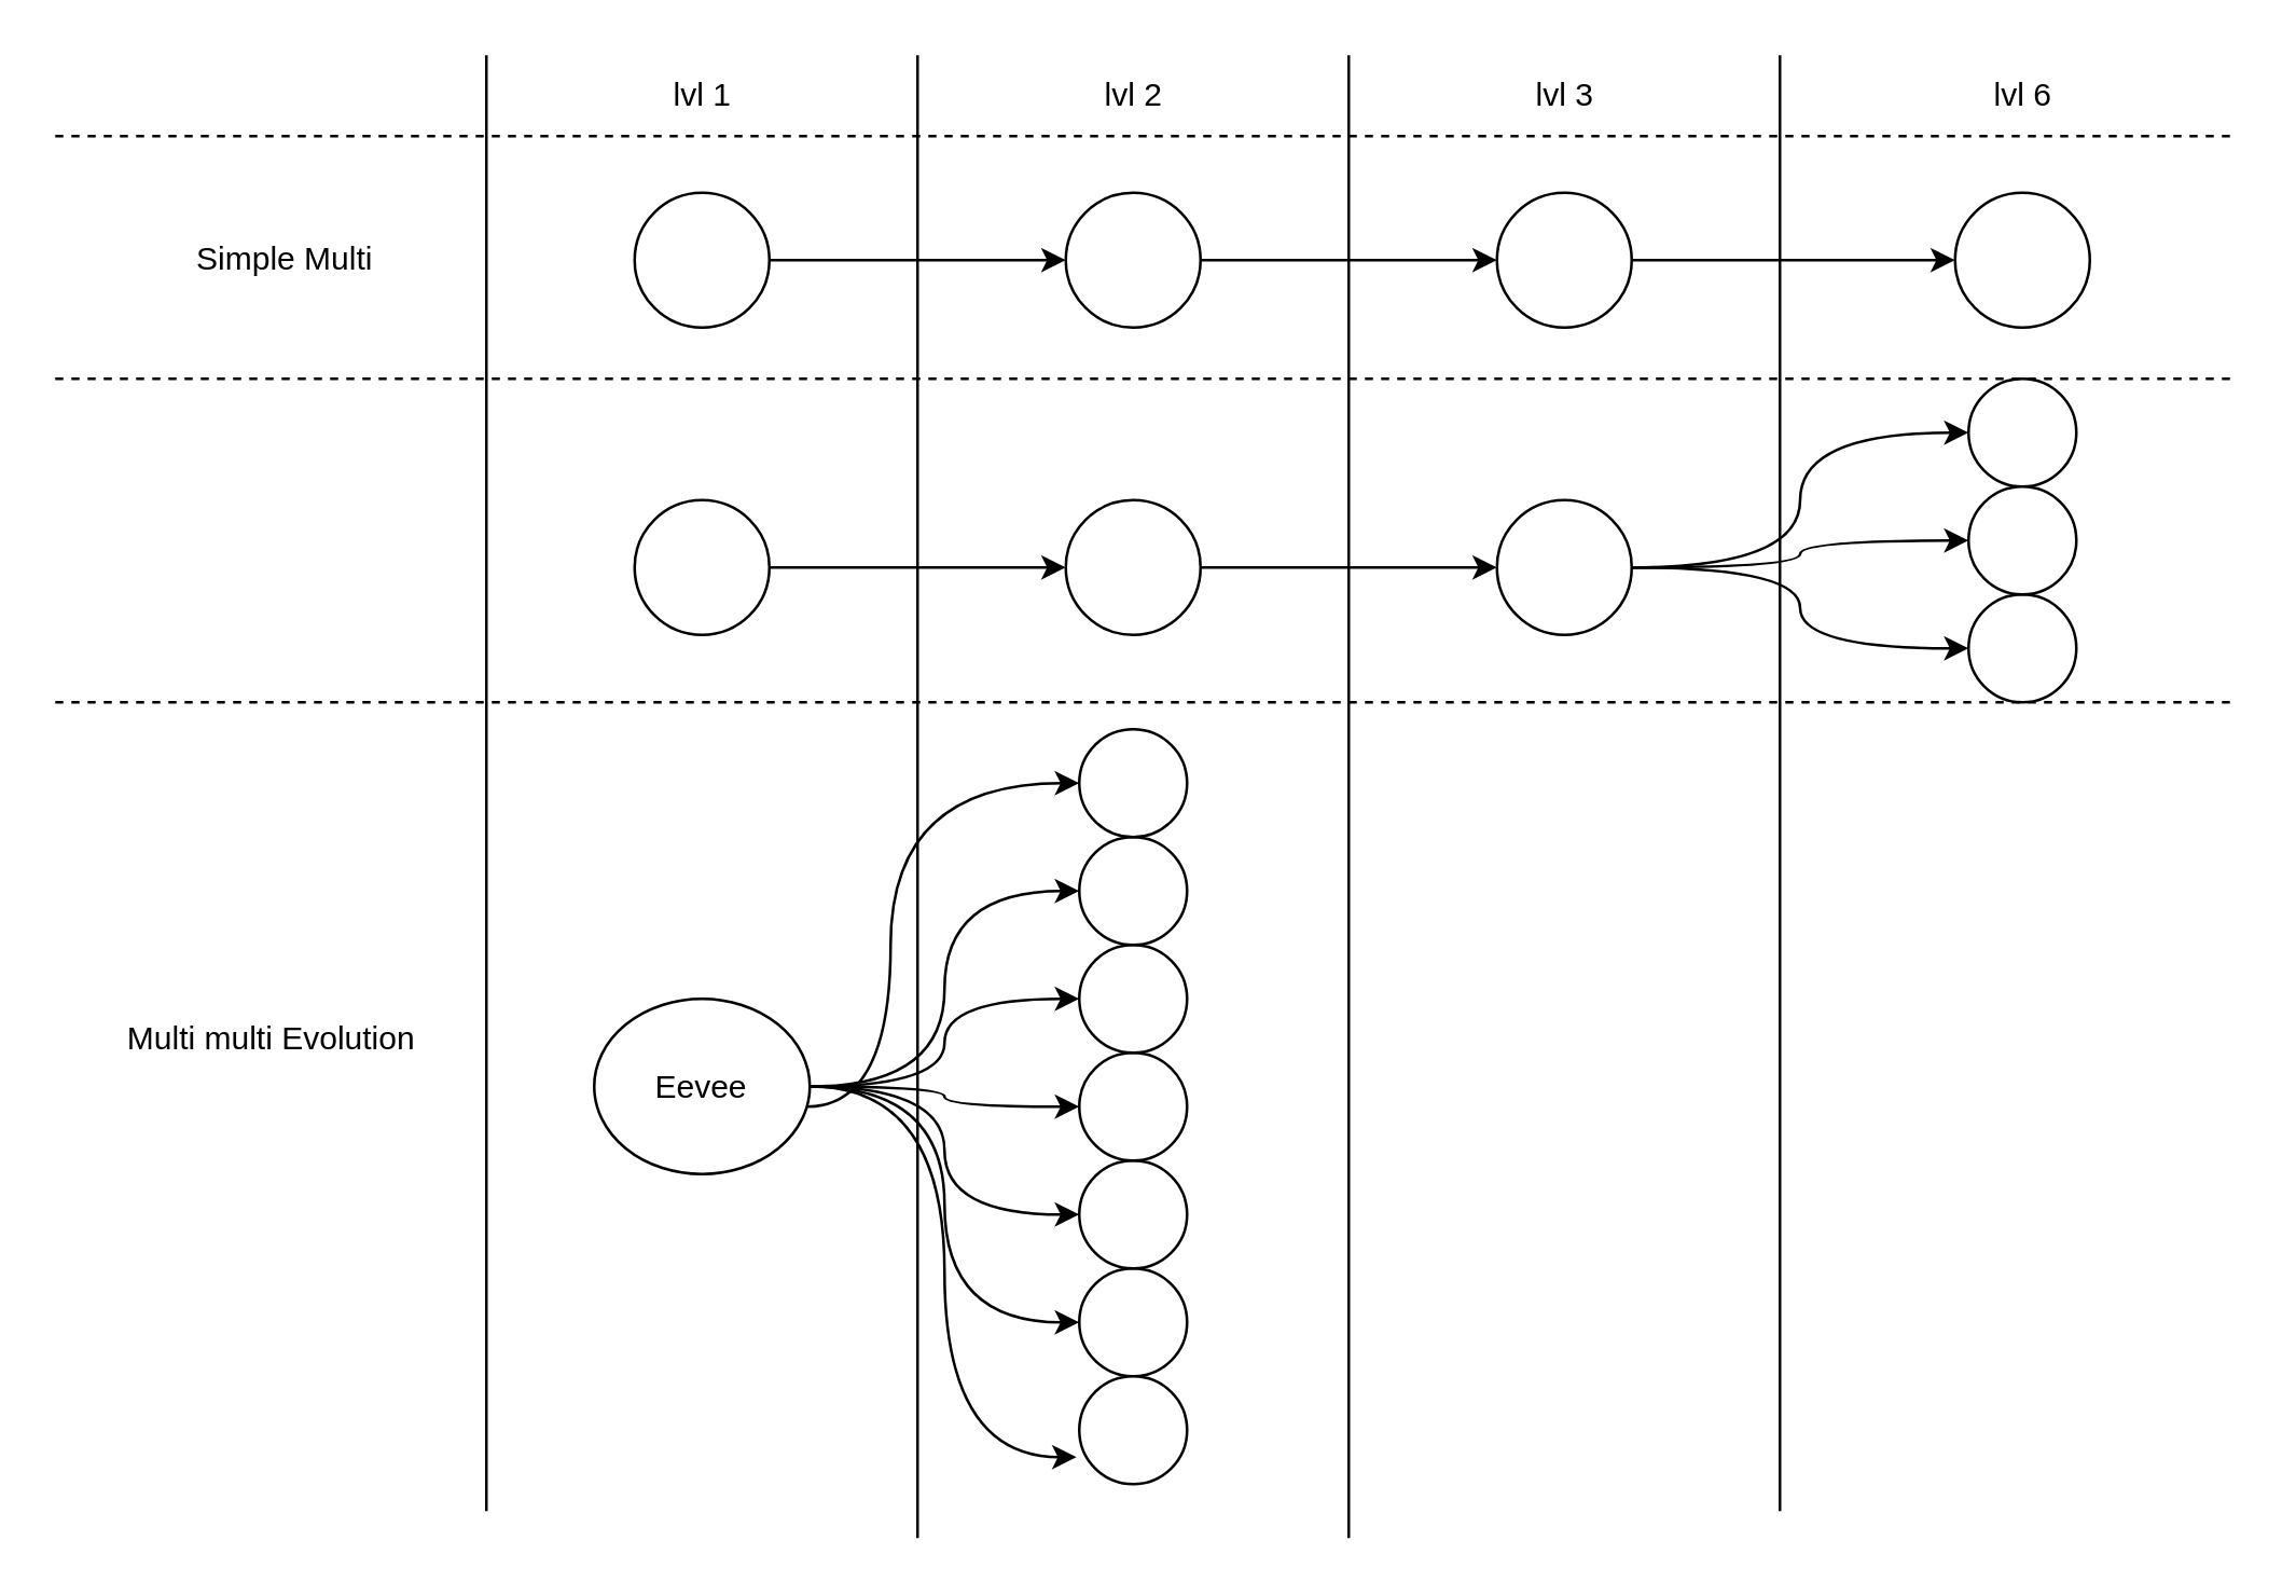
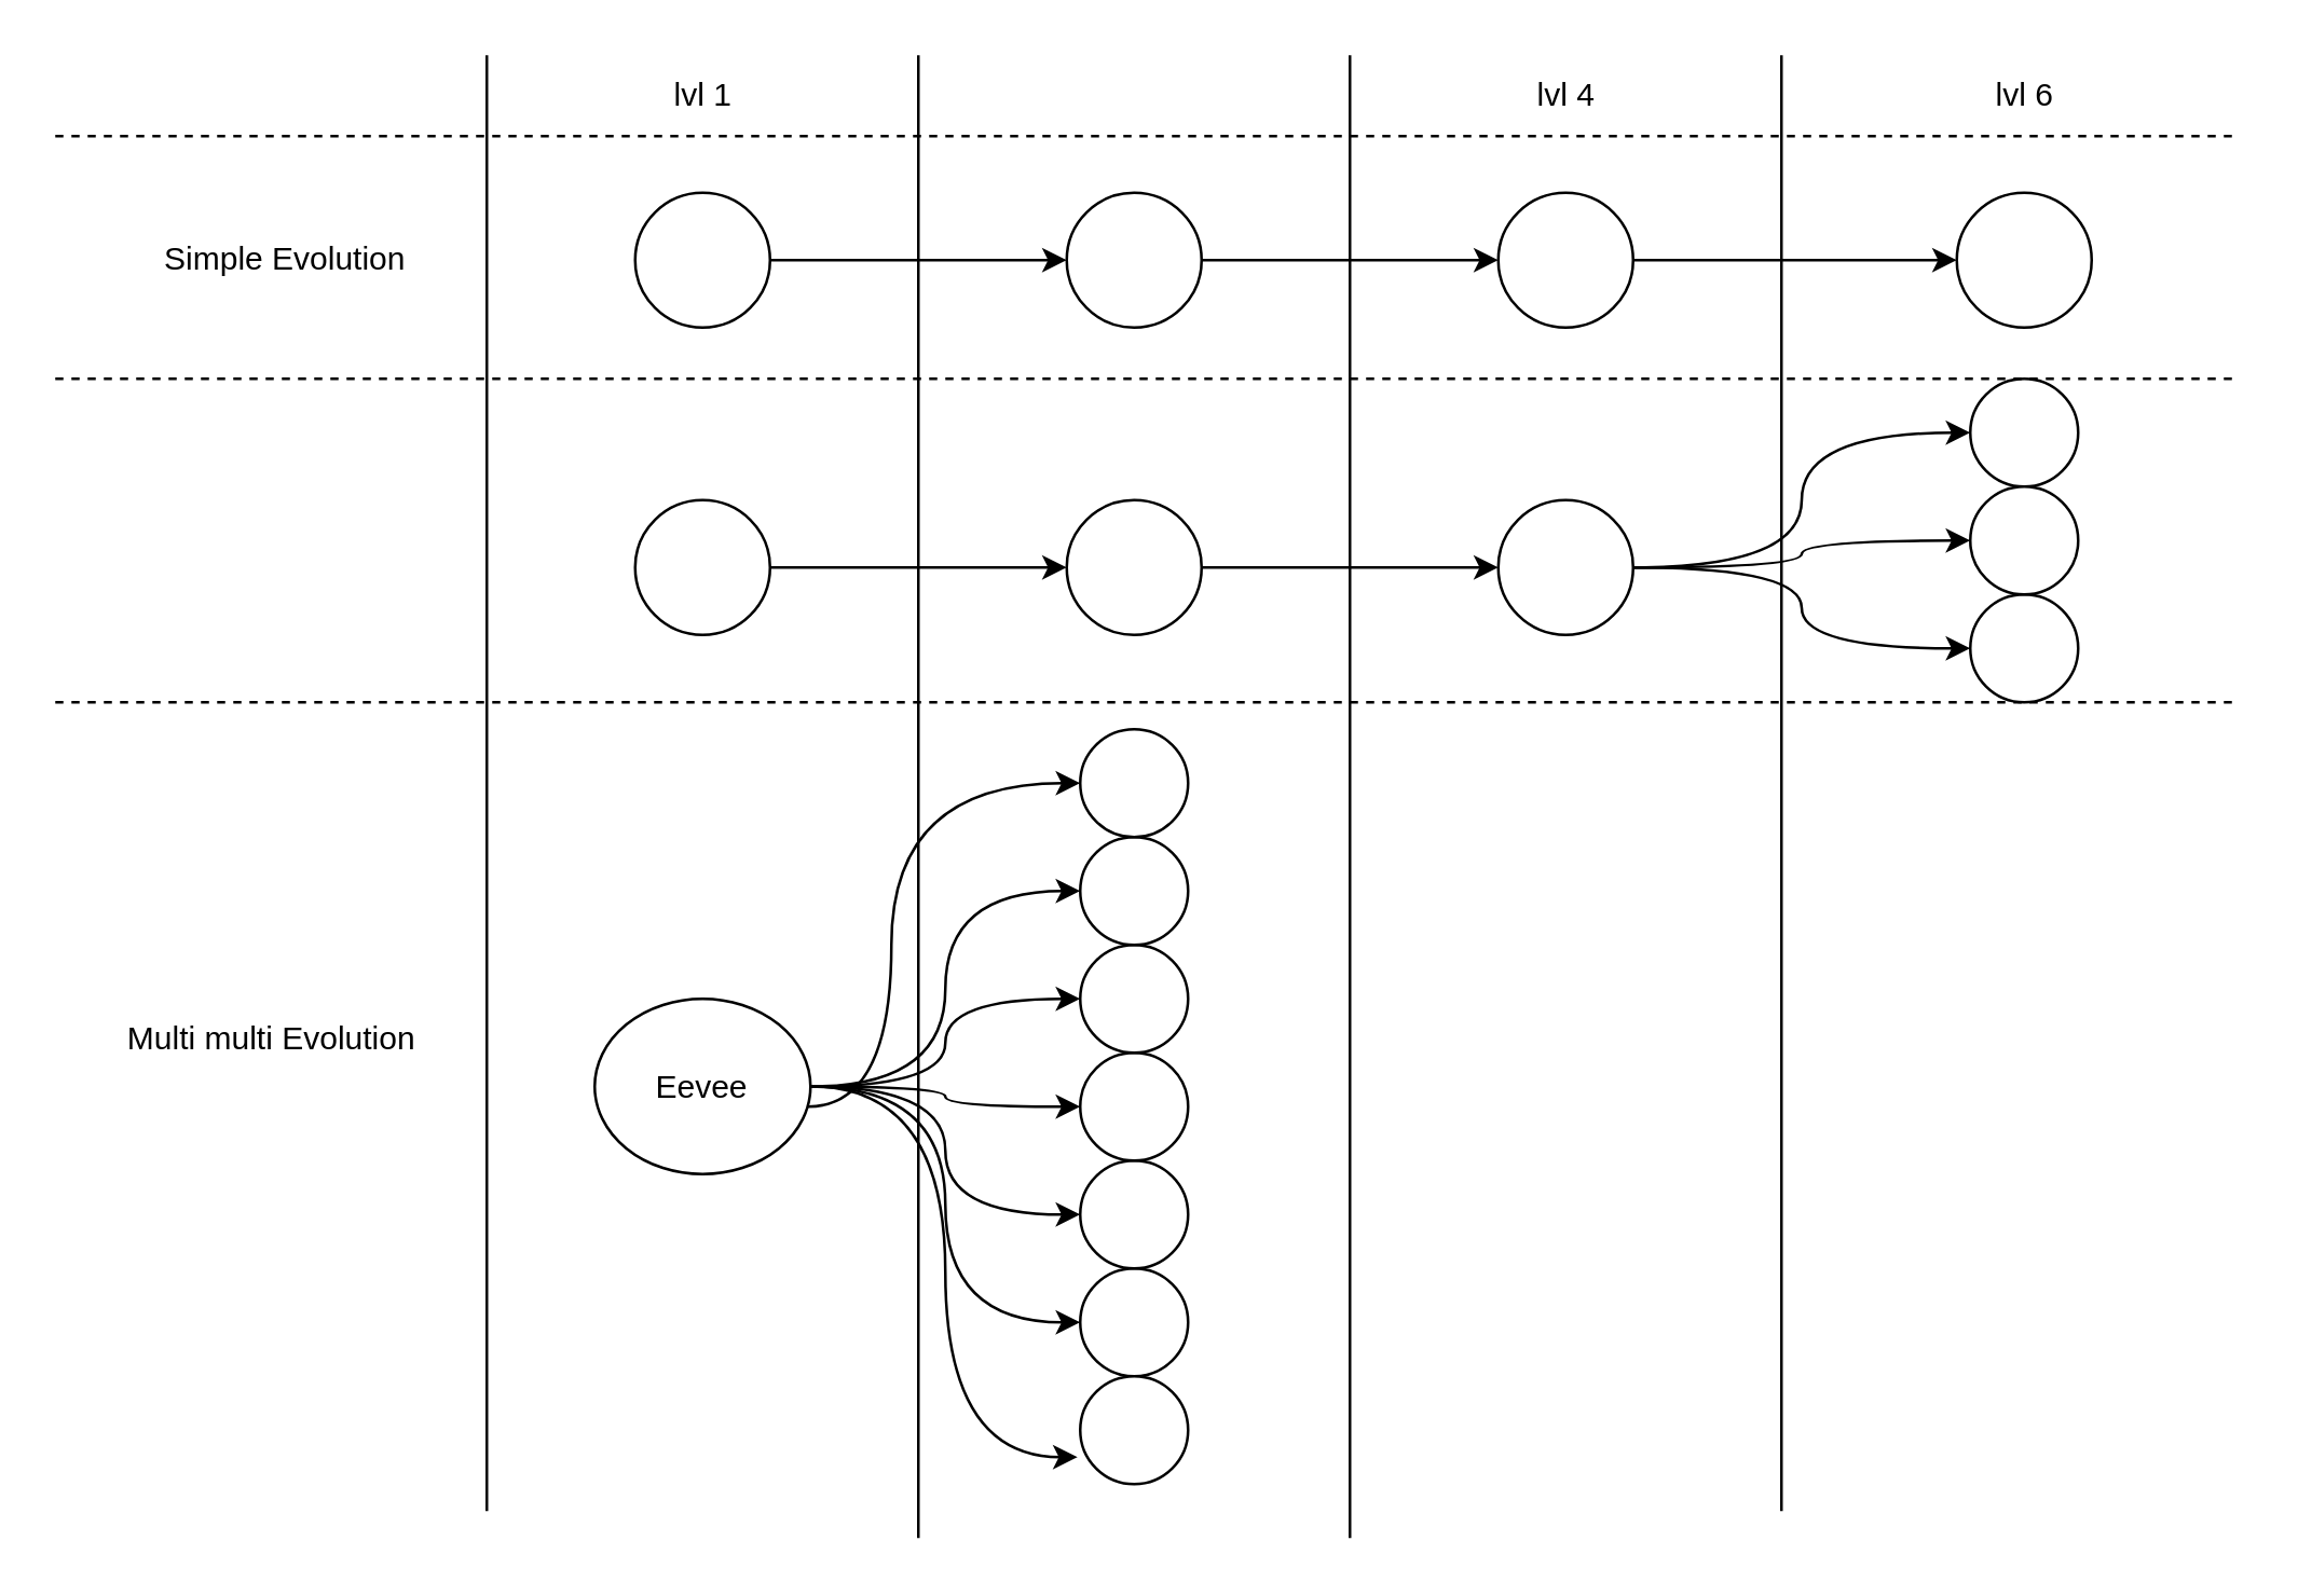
  <mxCell id="0" />
  <mxCell id="1" parent="0" />
  <mxCell id="2" value="" style="endArrow=none;html=1;rounded=0;" edge="1" parent="1"><mxGeometry width="50" height="50" relative="1" as="geometry"><mxPoint x="180" y="560" as="sourcePoint" /><mxPoint x="180" y="20" as="targetPoint" /></mxGeometry></mxCell>
  <mxCell id="3" value="" style="endArrow=none;html=1;rounded=0;" edge="1" parent="1"><mxGeometry width="50" height="50" relative="1" as="geometry"><mxPoint x="340" y="570" as="sourcePoint" /><mxPoint x="340" y="20" as="targetPoint" /></mxGeometry></mxCell>
  <mxCell id="4" value="" style="endArrow=none;html=1;rounded=0;" edge="1" parent="1"><mxGeometry width="50" height="50" relative="1" as="geometry"><mxPoint x="500" y="570" as="sourcePoint" /><mxPoint x="500" y="20" as="targetPoint" /></mxGeometry></mxCell>
  <mxCell id="5" value="" style="endArrow=none;html=1;rounded=0;" edge="1" parent="1"><mxGeometry width="50" height="50" relative="1" as="geometry"><mxPoint x="660" y="560" as="sourcePoint" /><mxPoint x="660" y="20" as="targetPoint" /></mxGeometry></mxCell>
  <mxCell id="6" value="lvl 6" style="text;html=1;align=center;verticalAlign=middle;resizable=0;points=[];autosize=1;strokeColor=none;fillColor=none;" vertex="1" parent="1"><mxGeometry x="730" y="20" width="40" height="30" as="geometry" /></mxCell>
- <mxCell id="7" value="lvl 3" style="text;html=1;align=center;verticalAlign=middle;resizable=0;points=[];autosize=1;strokeColor=none;fillColor=none;" vertex="1" parent="1"><mxGeometry x="560" y="20" width="40" height="30" as="geometry" /></mxCell>
- <mxCell id="8" value="lvl 2" style="text;html=1;align=center;verticalAlign=middle;resizable=0;points=[];autosize=1;strokeColor=none;fillColor=none;" vertex="1" parent="1"><mxGeometry x="400" y="20" width="40" height="30" as="geometry" /></mxCell>
+ <mxCell id="7" value="lvl 4" style="text;html=1;align=center;verticalAlign=middle;resizable=0;points=[];autosize=1;strokeColor=none;fillColor=none;" vertex="1" parent="1"><mxGeometry x="560" y="20" width="40" height="30" as="geometry" /></mxCell>
  <mxCell id="9" value="lvl 1" style="text;html=1;align=center;verticalAlign=middle;resizable=0;points=[];autosize=1;strokeColor=none;fillColor=none;" vertex="1" parent="1"><mxGeometry x="240" y="20" width="40" height="30" as="geometry" /></mxCell>
  <mxCell id="10" style="edgeStyle=orthogonalEdgeStyle;curved=1;orthogonalLoop=1;jettySize=auto;html=1;" edge="1" parent="1" source="11" target="14"><mxGeometry relative="1" as="geometry" /></mxCell>
  <mxCell id="11" value="" style="ellipse;whiteSpace=wrap;html=1;aspect=fixed;" vertex="1" parent="1"><mxGeometry x="235" y="71" width="50" height="50" as="geometry" /></mxCell>
- <mxCell id="12" value="Simple Multi" style="text;html=1;align=center;verticalAlign=middle;resizable=0;points=[];autosize=1;strokeColor=none;fillColor=none;" vertex="1" parent="1"><mxGeometry x="50" y="81" width="110" height="30" as="geometry" /></mxCell>
+ <mxCell id="12" value="Simple Evolution" style="text;html=1;align=center;verticalAlign=middle;resizable=0;points=[];autosize=1;strokeColor=none;fillColor=none;" vertex="1" parent="1"><mxGeometry x="50" y="81" width="110" height="30" as="geometry" /></mxCell>
  <mxCell id="13" style="edgeStyle=orthogonalEdgeStyle;curved=1;orthogonalLoop=1;jettySize=auto;html=1;" edge="1" parent="1" source="14" target="17"><mxGeometry relative="1" as="geometry" /></mxCell>
  <mxCell id="14" value="" style="ellipse;whiteSpace=wrap;html=1;aspect=fixed;" vertex="1" parent="1"><mxGeometry x="395" y="71" width="50" height="50" as="geometry" /></mxCell>
  <mxCell id="15" value="" style="ellipse;whiteSpace=wrap;html=1;aspect=fixed;" vertex="1" parent="1"><mxGeometry x="725" y="71" width="50" height="50" as="geometry" /></mxCell>
  <mxCell id="16" style="edgeStyle=orthogonalEdgeStyle;curved=1;orthogonalLoop=1;jettySize=auto;html=1;entryX=0;entryY=0.5;entryDx=0;entryDy=0;" edge="1" parent="1" source="17" target="15"><mxGeometry relative="1" as="geometry" /></mxCell>
  <mxCell id="17" value="" style="ellipse;whiteSpace=wrap;html=1;aspect=fixed;" vertex="1" parent="1"><mxGeometry x="555" y="71" width="50" height="50" as="geometry" /></mxCell>
  <mxCell id="18" value="" style="ellipse;whiteSpace=wrap;html=1;aspect=fixed;" vertex="1" parent="1"><mxGeometry x="730" y="140" width="40" height="40" as="geometry" /></mxCell>
  <mxCell id="19" style="edgeStyle=orthogonalEdgeStyle;curved=1;orthogonalLoop=1;jettySize=auto;html=1;entryX=0;entryY=0.5;entryDx=0;entryDy=0;" edge="1" parent="1" source="22" target="18"><mxGeometry relative="1" as="geometry" /></mxCell>
  <mxCell id="20" style="edgeStyle=orthogonalEdgeStyle;curved=1;orthogonalLoop=1;jettySize=auto;html=1;entryX=0;entryY=0.5;entryDx=0;entryDy=0;" edge="1" parent="1" source="22" target="47"><mxGeometry relative="1" as="geometry" /></mxCell>
  <mxCell id="21" style="edgeStyle=orthogonalEdgeStyle;curved=1;orthogonalLoop=1;jettySize=auto;html=1;" edge="1" parent="1" source="22" target="46"><mxGeometry relative="1" as="geometry" /></mxCell>
  <mxCell id="22" value="" style="ellipse;whiteSpace=wrap;html=1;aspect=fixed;" vertex="1" parent="1"><mxGeometry x="555" y="185" width="50" height="50" as="geometry" /></mxCell>
  <mxCell id="23" style="edgeStyle=orthogonalEdgeStyle;curved=1;orthogonalLoop=1;jettySize=auto;html=1;" edge="1" parent="1" source="24" target="22"><mxGeometry relative="1" as="geometry" /></mxCell>
  <mxCell id="24" value="" style="ellipse;whiteSpace=wrap;html=1;aspect=fixed;" vertex="1" parent="1"><mxGeometry x="395" y="185" width="50" height="50" as="geometry" /></mxCell>
  <mxCell id="25" style="edgeStyle=orthogonalEdgeStyle;curved=1;orthogonalLoop=1;jettySize=auto;html=1;entryX=0;entryY=0.5;entryDx=0;entryDy=0;" edge="1" parent="1" source="26" target="24"><mxGeometry relative="1" as="geometry" /></mxCell>
  <mxCell id="26" value="" style="ellipse;whiteSpace=wrap;html=1;aspect=fixed;" vertex="1" parent="1"><mxGeometry x="235" y="185" width="50" height="50" as="geometry" /></mxCell>
  <mxCell id="27" value="" style="ellipse;whiteSpace=wrap;html=1;aspect=fixed;" vertex="1" parent="1"><mxGeometry x="400" y="470" width="40" height="40" as="geometry" /></mxCell>
  <mxCell id="28" value="" style="endArrow=none;dashed=1;html=1;rounded=0;" edge="1" parent="1"><mxGeometry width="50" height="50" relative="1" as="geometry"><mxPoint y="140" as="sourcePoint" x="20" /><mxPoint x="830" y="140" as="targetPoint" /></mxGeometry></mxCell>
  <mxCell id="29" value="" style="endArrow=none;dashed=1;html=1;rounded=0;" edge="1" parent="1"><mxGeometry width="50" height="50" relative="1" as="geometry"><mxPoint y="260" as="sourcePoint" x="20" /><mxPoint x="830" y="260" as="targetPoint" /></mxGeometry></mxCell>
  <mxCell id="30" value="Multi multi Evolution" style="text;html=1;align=center;verticalAlign=middle;resizable=0;points=[];autosize=1;strokeColor=none;fillColor=none;" vertex="1" parent="1"><mxGeometry x="30" y="370" width="140" height="30" as="geometry" /></mxCell>
  <mxCell id="31" value="" style="endArrow=none;dashed=1;html=1;rounded=0;" edge="1" parent="1"><mxGeometry width="50" height="50" relative="1" as="geometry"><mxPoint y="50" as="sourcePoint" x="20" /><mxPoint x="830" y="50" as="targetPoint" /></mxGeometry></mxCell>
  <mxCell id="32" style="edgeStyle=orthogonalEdgeStyle;orthogonalLoop=1;jettySize=auto;html=1;entryX=0;entryY=0.5;entryDx=0;entryDy=0;curved=1;" edge="1" parent="1" source="39" target="45"><mxGeometry relative="1" as="geometry"><Array as="points"><mxPoint x="330" y="410" /><mxPoint x="330" y="290" /></Array></mxGeometry></mxCell>
  <mxCell id="33" style="edgeStyle=orthogonalEdgeStyle;curved=1;orthogonalLoop=1;jettySize=auto;html=1;entryX=0;entryY=0.5;entryDx=0;entryDy=0;" edge="1" parent="1" source="39" target="44"><mxGeometry relative="1" as="geometry" /></mxCell>
  <mxCell id="34" style="edgeStyle=orthogonalEdgeStyle;curved=1;orthogonalLoop=1;jettySize=auto;html=1;" edge="1" parent="1" source="39" target="43"><mxGeometry relative="1" as="geometry" /></mxCell>
  <mxCell id="35" style="edgeStyle=orthogonalEdgeStyle;curved=1;orthogonalLoop=1;jettySize=auto;html=1;entryX=0;entryY=0.5;entryDx=0;entryDy=0;" edge="1" parent="1" source="39" target="42"><mxGeometry relative="1" as="geometry" /></mxCell>
  <mxCell id="36" style="edgeStyle=orthogonalEdgeStyle;curved=1;orthogonalLoop=1;jettySize=auto;html=1;" edge="1" parent="1" source="39" target="41"><mxGeometry relative="1" as="geometry" /></mxCell>
  <mxCell id="37" style="edgeStyle=orthogonalEdgeStyle;curved=1;orthogonalLoop=1;jettySize=auto;html=1;entryX=0;entryY=0.5;entryDx=0;entryDy=0;" edge="1" parent="1" source="39" target="27"><mxGeometry relative="1" as="geometry" /></mxCell>
  <mxCell id="38" style="edgeStyle=orthogonalEdgeStyle;curved=1;orthogonalLoop=1;jettySize=auto;html=1;entryX=-0.025;entryY=0.75;entryDx=0;entryDy=0;entryPerimeter=0;" edge="1" parent="1" source="39" target="40"><mxGeometry relative="1" as="geometry" /></mxCell>
  <mxCell id="39" value="Eevee" style="ellipse;whiteSpace=wrap;html=1;aspect=fixed;" vertex="1" parent="1"><mxGeometry x="220" y="370" width="80" height="65" as="geometry" /></mxCell>
  <mxCell id="40" value="" style="ellipse;whiteSpace=wrap;html=1;aspect=fixed;" vertex="1" parent="1"><mxGeometry x="400" y="510" width="40" height="40" as="geometry" /></mxCell>
  <mxCell id="41" value="" style="ellipse;whiteSpace=wrap;html=1;aspect=fixed;" vertex="1" parent="1"><mxGeometry x="400" y="430" width="40" height="40" as="geometry" /></mxCell>
  <mxCell id="42" value="" style="ellipse;whiteSpace=wrap;html=1;aspect=fixed;" vertex="1" parent="1"><mxGeometry x="400" y="390" width="40" height="40" as="geometry" /></mxCell>
  <mxCell id="43" value="" style="ellipse;whiteSpace=wrap;html=1;aspect=fixed;" vertex="1" parent="1"><mxGeometry x="400" y="350" width="40" height="40" as="geometry" /></mxCell>
  <mxCell id="44" value="" style="ellipse;whiteSpace=wrap;html=1;aspect=fixed;" vertex="1" parent="1"><mxGeometry x="400" y="310" width="40" height="40" as="geometry" /></mxCell>
  <mxCell id="45" value="" style="ellipse;whiteSpace=wrap;html=1;aspect=fixed;" vertex="1" parent="1"><mxGeometry x="400" y="270" width="40" height="40" as="geometry" /></mxCell>
  <mxCell id="46" value="" style="ellipse;whiteSpace=wrap;html=1;aspect=fixed;" vertex="1" parent="1"><mxGeometry x="730" y="220" width="40" height="40" as="geometry" /></mxCell>
  <mxCell id="47" value="" style="ellipse;whiteSpace=wrap;html=1;aspect=fixed;" vertex="1" parent="1"><mxGeometry x="730" y="180" width="40" height="40" as="geometry" /></mxCell>
